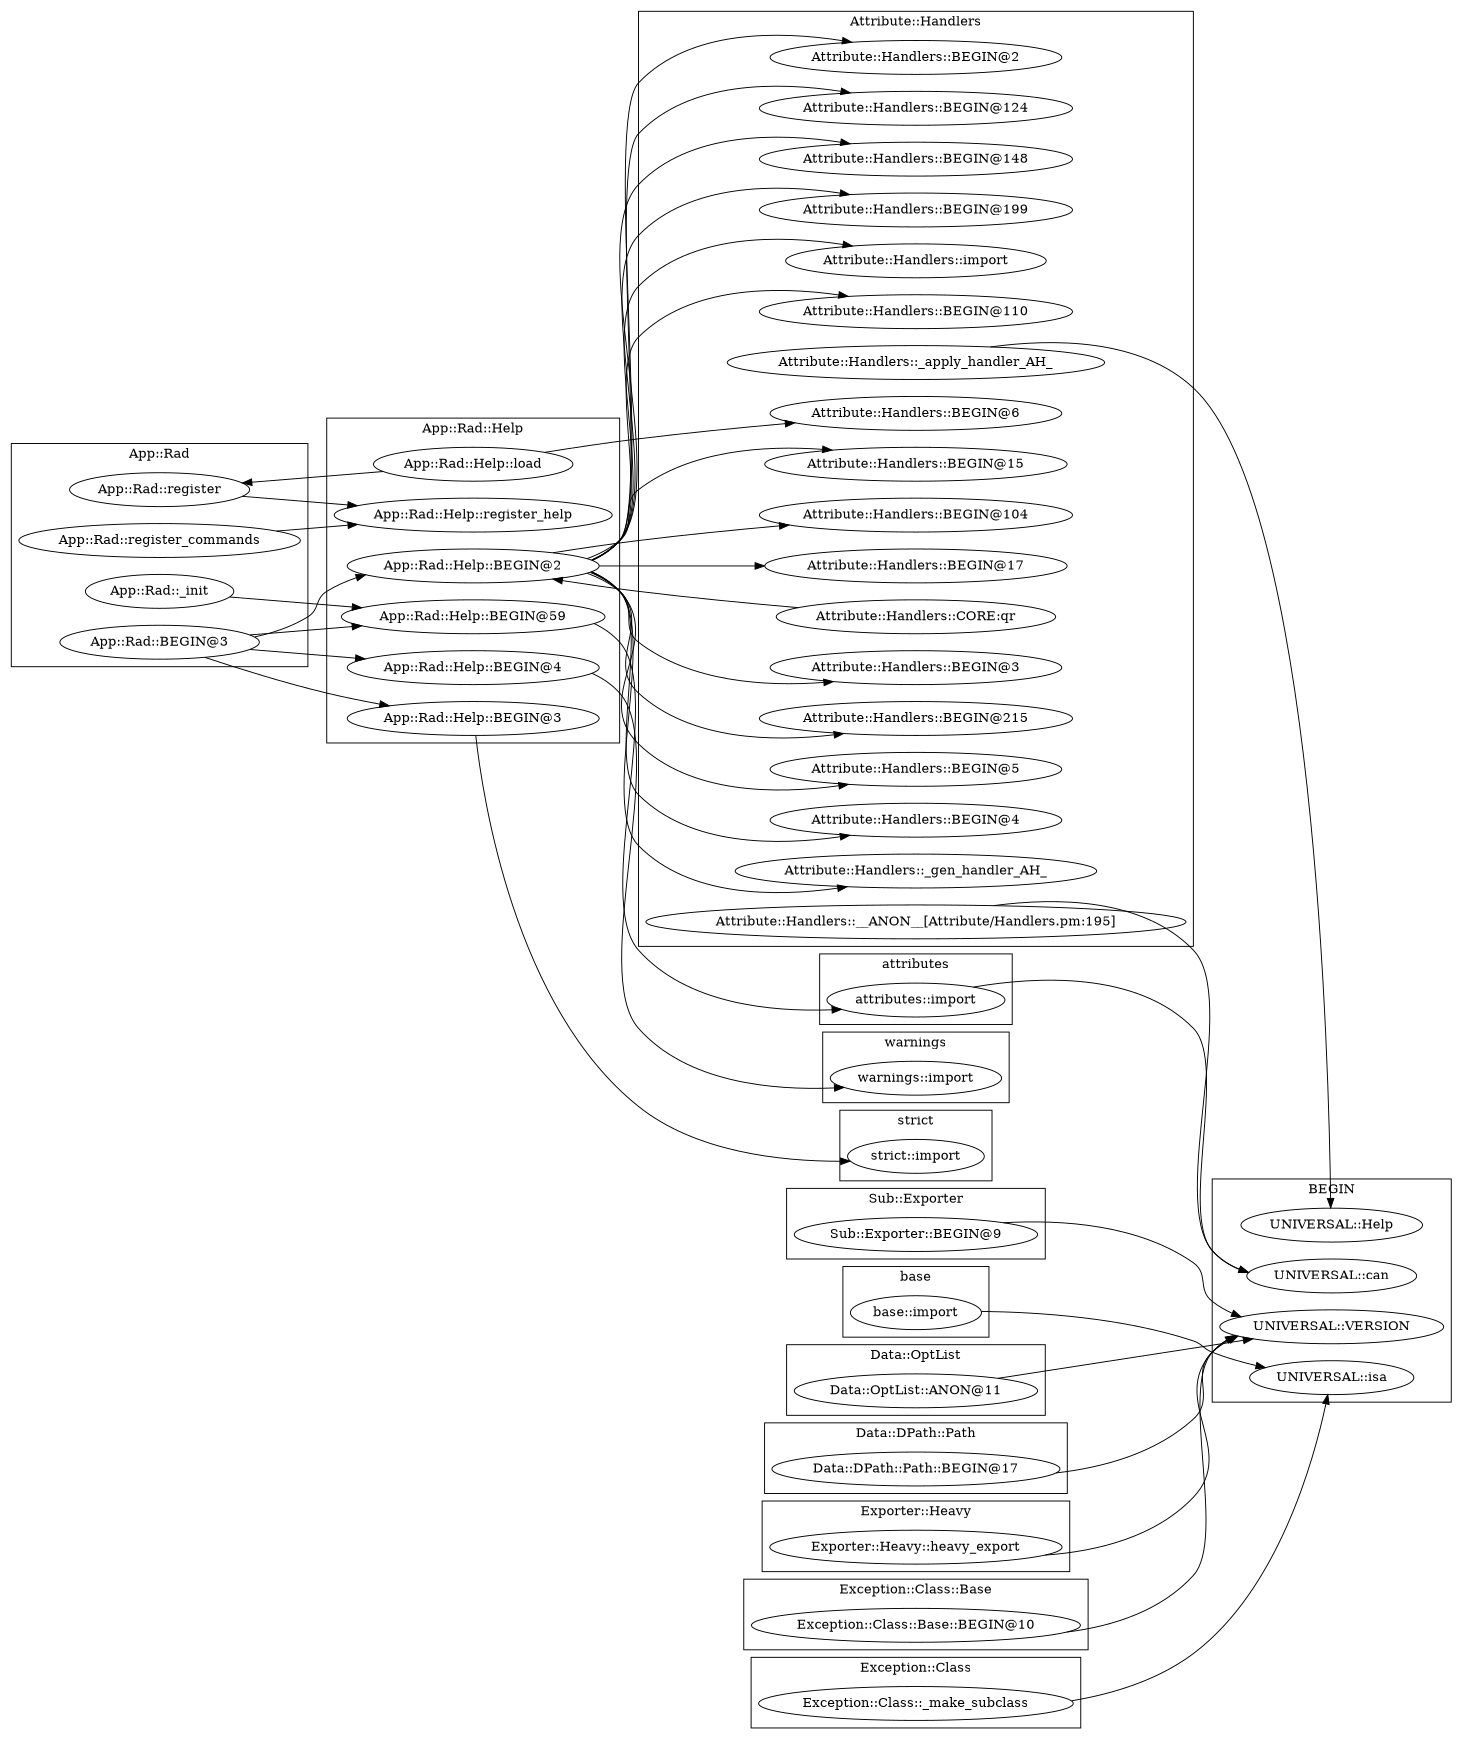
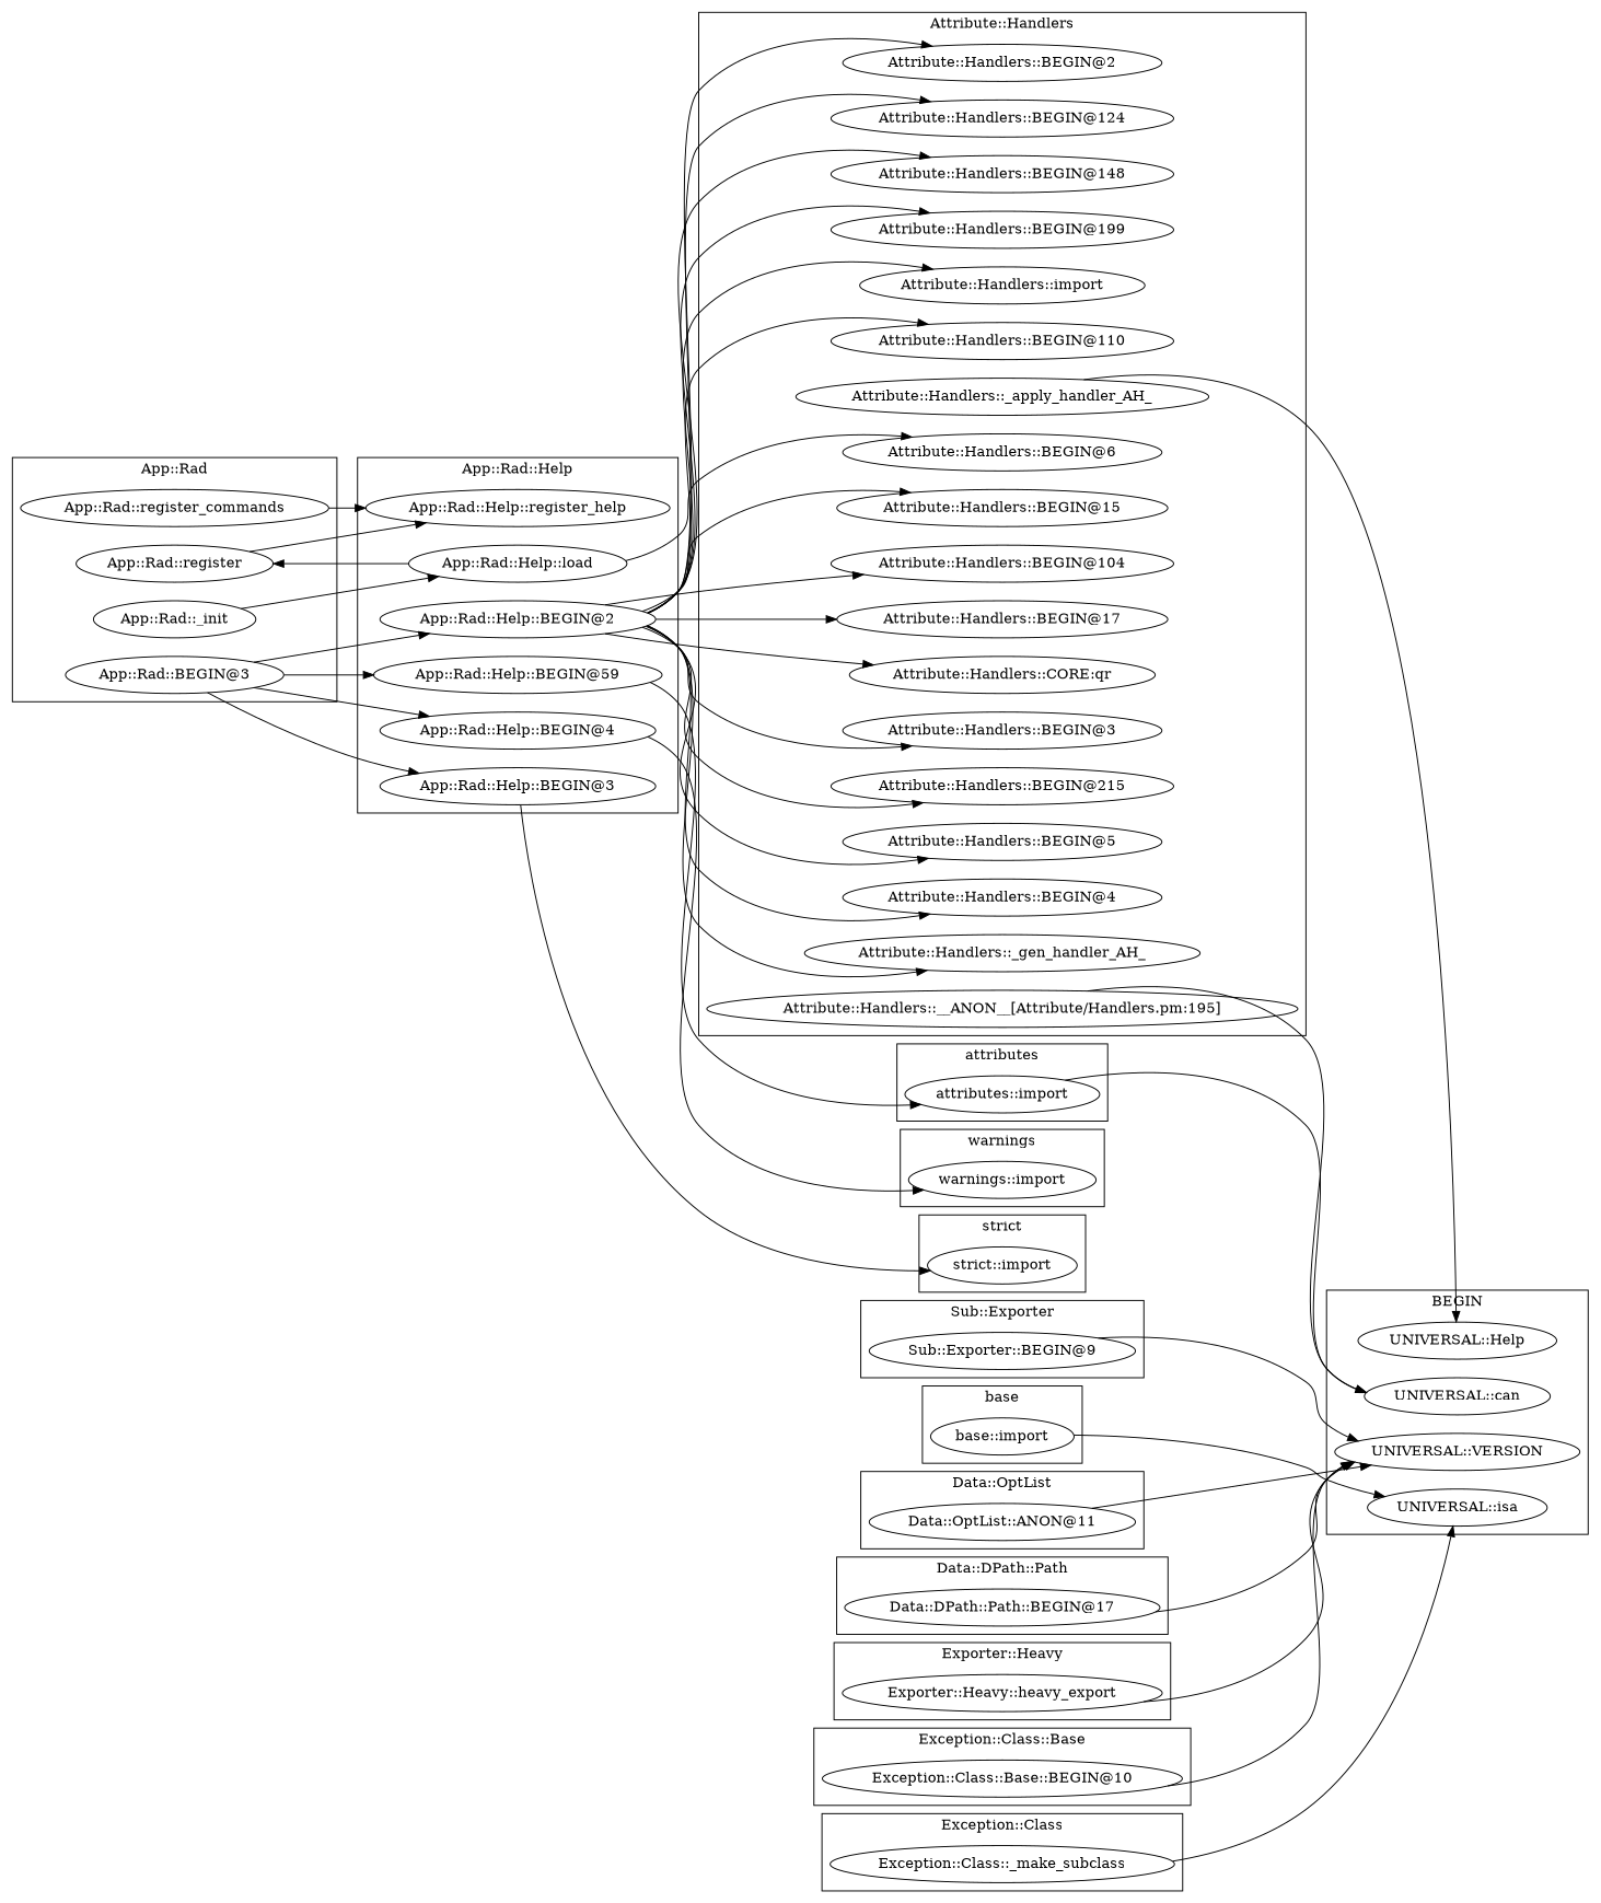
  digraph {
    rankdir=LR
    "App::Rad::register"
    "App::Rad::register_commands"
    "App::Rad::BEGIN@3"
    "App::Rad::_init"
    "Sub::Exporter::BEGIN@9"
    "strict::import"
    "base::import"
    "warnings::import"
    n9 [label="Data::OptList::ANON@11"]
    "Data::DPath::Path::BEGIN@17"
    "attributes::import"
    "UNIVERSAL::Help"
    "UNIVERSAL::isa"
    "UNIVERSAL::VERSION"
    "UNIVERSAL::can"
    "Exporter::Heavy::heavy_export"
    "Attribute::Handlers::BEGIN@17"
    "Attribute::Handlers::BEGIN@6"
    "Attribute::Handlers::BEGIN@3"
    "Attribute::Handlers::BEGIN@215"
    "Attribute::Handlers::BEGIN@5"
    "Attribute::Handlers::BEGIN@4"
    "Attribute::Handlers::__ANON__[Attribute/Handlers.pm:195]"
    "Attribute::Handlers::_gen_handler_AH_"
    "Attribute::Handlers::BEGIN@15"
    "Attribute::Handlers::BEGIN@104"
    "Attribute::Handlers::CORE:qr"
    "Attribute::Handlers::BEGIN@2"
    "Attribute::Handlers::BEGIN@124"
    "Attribute::Handlers::BEGIN@148"
    "Attribute::Handlers::BEGIN@199"
    "Attribute::Handlers::import"
    "Attribute::Handlers::BEGIN@110"
    "Attribute::Handlers::_apply_handler_AH_"
    "Exception::Class::Base::BEGIN@10"
    "Exception::Class::_make_subclass"
    "App::Rad::Help::BEGIN@2"
    "App::Rad::Help::BEGIN@59"
    "App::Rad::Help::register_help"
    "App::Rad::Help::BEGIN@4"
    "App::Rad::Help::BEGIN@3"
    "App::Rad::Help::load"
    subgraph cluster_1 {
      label="App::Rad"
      "App::Rad::register"
      "App::Rad::register_commands"
      "App::Rad::BEGIN@3"
      "App::Rad::_init"
    }
    subgraph cluster_2 {
      label="Sub::Exporter"
      "Sub::Exporter::BEGIN@9"
    }
    subgraph cluster_3 {
      label="strict"
      "strict::import"
    }
    subgraph cluster_4 {
      label=base
      "base::import"
    }
    subgraph cluster_5 {
      label=warnings
      "warnings::import"
    }
    subgraph cluster_6 {
      label="Data::OptList"
      n9
    }
    subgraph cluster_7 {
      label="Data::DPath::Path"
      "Data::DPath::Path::BEGIN@17"
    }
    subgraph cluster_8 {
      label=attributes
      "attributes::import"
    }
    subgraph cluster_9 {
      label=BEGIN
      "UNIVERSAL::Help"
      "UNIVERSAL::isa"
      "UNIVERSAL::VERSION"
      "UNIVERSAL::can"
    }
    subgraph cluster_10 {
      label="Exporter::Heavy"
      "Exporter::Heavy::heavy_export"
    }
    subgraph cluster_11 {
      label="Attribute::Handlers"
      "Attribute::Handlers::BEGIN@17"
      "Attribute::Handlers::BEGIN@6"
      "Attribute::Handlers::BEGIN@3"
      "Attribute::Handlers::BEGIN@215"
      "Attribute::Handlers::BEGIN@5"
      "Attribute::Handlers::BEGIN@4"
      "Attribute::Handlers::__ANON__[Attribute/Handlers.pm:195]"
      "Attribute::Handlers::_gen_handler_AH_"
      "Attribute::Handlers::BEGIN@15"
      "Attribute::Handlers::BEGIN@104"
      "Attribute::Handlers::CORE:qr"
      "Attribute::Handlers::BEGIN@2"
      "Attribute::Handlers::BEGIN@124"
      "Attribute::Handlers::BEGIN@148"
      "Attribute::Handlers::BEGIN@199"
      "Attribute::Handlers::import"
      "Attribute::Handlers::BEGIN@110"
      "Attribute::Handlers::_apply_handler_AH_"
    }
    subgraph cluster_12 {
      label="Exception::Class::Base"
      "Exception::Class::Base::BEGIN@10"
    }
    subgraph cluster_13 {
      label="Exception::Class"
      "Exception::Class::_make_subclass"
    }
    subgraph cluster_14 {
      label="App::Rad::Help"
      "App::Rad::Help::BEGIN@2"
      "App::Rad::Help::BEGIN@59"
      "App::Rad::Help::register_help"
      "App::Rad::Help::BEGIN@4"
      "App::Rad::Help::BEGIN@3"
      "App::Rad::Help::load"
    }
    "App::Rad::register" -> "App::Rad::Help::register_help"
    "App::Rad::register_commands" -> "App::Rad::Help::register_help"
    "App::Rad::BEGIN@3" -> "App::Rad::Help::BEGIN@2"
    "App::Rad::BEGIN@3" -> "App::Rad::Help::BEGIN@59"
    "App::Rad::BEGIN@3" -> "App::Rad::Help::BEGIN@4"
    "App::Rad::BEGIN@3" -> "App::Rad::Help::BEGIN@3"
-   "App::Rad::_init" -> "App::Rad::Help::BEGIN@59"
+   "App::Rad::_init" -> "App::Rad::Help::load"
    "Sub::Exporter::BEGIN@9" -> "UNIVERSAL::VERSION"
    "base::import" -> "UNIVERSAL::isa"
    n9 -> "UNIVERSAL::VERSION"
    "Data::DPath::Path::BEGIN@17" -> "UNIVERSAL::VERSION"
    "attributes::import" -> "UNIVERSAL::can"
    "Exporter::Heavy::heavy_export" -> "UNIVERSAL::VERSION"
    "Attribute::Handlers::__ANON__[Attribute/Handlers.pm:195]" -> "UNIVERSAL::can"
    "Attribute::Handlers::_apply_handler_AH_" -> "UNIVERSAL::Help"
    "Exception::Class::Base::BEGIN@10" -> "UNIVERSAL::VERSION"
    "Exception::Class::_make_subclass" -> "UNIVERSAL::isa"
    "App::Rad::Help::BEGIN@2" -> "Attribute::Handlers::BEGIN@17"
    "App::Rad::Help::BEGIN@2" -> "Attribute::Handlers::BEGIN@3"
    "App::Rad::Help::BEGIN@2" -> "Attribute::Handlers::BEGIN@215"
    "App::Rad::Help::BEGIN@2" -> "Attribute::Handlers::BEGIN@5"
    "App::Rad::Help::BEGIN@2" -> "Attribute::Handlers::BEGIN@4"
    "App::Rad::Help::BEGIN@2" -> "Attribute::Handlers::_gen_handler_AH_"
    "App::Rad::Help::BEGIN@2" -> "Attribute::Handlers::BEGIN@15"
    "App::Rad::Help::BEGIN@2" -> "Attribute::Handlers::BEGIN@104"
-   "Attribute::Handlers::CORE:qr" -> "App::Rad::Help::BEGIN@2"
+   "App::Rad::Help::BEGIN@2" -> "Attribute::Handlers::CORE:qr"
    "App::Rad::Help::BEGIN@2" -> "Attribute::Handlers::BEGIN@2"
    "App::Rad::Help::BEGIN@2" -> "Attribute::Handlers::BEGIN@124"
    "App::Rad::Help::BEGIN@2" -> "Attribute::Handlers::BEGIN@148"
    "App::Rad::Help::BEGIN@2" -> "Attribute::Handlers::BEGIN@199"
    "App::Rad::Help::BEGIN@2" -> "Attribute::Handlers::import"
    "App::Rad::Help::BEGIN@2" -> "Attribute::Handlers::BEGIN@110"
    "App::Rad::Help::BEGIN@59" -> "attributes::import"
    "App::Rad::Help::BEGIN@4" -> "warnings::import"
    "App::Rad::Help::BEGIN@3" -> "strict::import"
    "App::Rad::Help::load" -> "App::Rad::register"
    "App::Rad::Help::load" -> "Attribute::Handlers::BEGIN@6"
  }
